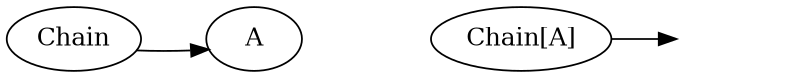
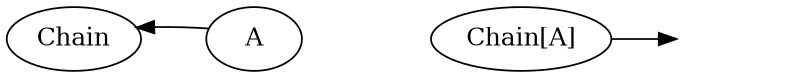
  digraph {
    rankdir=LR
    n1 [label=Chain]
    A
    n3 [label="Chain[A]"]
    End [style=invis]
-   n1 -> A
+   A -> n1
    A -> n3 [label=Done style=invis]
    n3 -> End
  }
